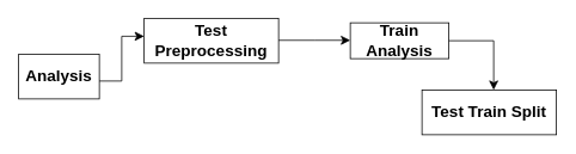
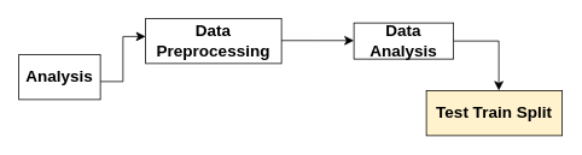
  <mxCell id="0" />
  <mxCell id="1" parent="0" />
  <mxCell id="2" value="&lt;h2&gt;&lt;b&gt;Analysis&lt;/b&gt;&lt;/h2&gt;" style="whiteSpace=wrap;html=1;align=center;" vertex="1" parent="1"><mxGeometry x="20" y="60" width="90" height="50" as="geometry" /></mxCell>
  <mxCell id="3" value="" style="edgeStyle=elbowEdgeStyle;elbow=horizontal;endArrow=classic;html=1;curved=0;rounded=0;endSize=8;startSize=8;" edge="1" parent="1"><mxGeometry width="50" height="50" relative="1" as="geometry"><mxPoint x="110" y="90" as="sourcePoint" /><mxPoint x="160" y="40" as="targetPoint" /></mxGeometry></mxCell>
- <mxCell id="4" value="&lt;h2&gt;Test Preprocessing&lt;/h2&gt;" style="text;align=center;html=1;verticalAlign=middle;whiteSpace=wrap;rounded=0;fillColor=default;fontStyle=0;strokeColor=default;" vertex="1" parent="1"><mxGeometry x="160" y="20" width="150" height="50" as="geometry" /></mxCell>
+ <mxCell id="4" value="&lt;h2&gt;Data Preprocessing&lt;/h2&gt;" style="text;align=center;html=1;verticalAlign=middle;whiteSpace=wrap;rounded=0;fillColor=default;fontStyle=0;strokeColor=default;" vertex="1" parent="1"><mxGeometry x="160" y="20" width="150" height="50" as="geometry" /></mxCell>
  <mxCell id="5" value="" style="edgeStyle=elbowEdgeStyle;elbow=horizontal;endArrow=classic;html=1;curved=0;rounded=0;endSize=8;startSize=8;" edge="1" parent="1"><mxGeometry width="50" height="50" relative="1" as="geometry"><mxPoint x="310" y="44.5" as="sourcePoint" /><mxPoint x="390" y="44.5" as="targetPoint" /></mxGeometry></mxCell>
- <mxCell id="6" value="&lt;h2&gt;Train Analysis&lt;/h2&gt;" style="text;strokeColor=default;align=center;fillColor=default;html=1;verticalAlign=middle;whiteSpace=wrap;rounded=0;" vertex="1" parent="1"><mxGeometry x="390" y="25" width="110" height="40" as="geometry" /></mxCell>
+ <mxCell id="6" value="&lt;h2&gt;Data Analysis&lt;/h2&gt;" style="text;strokeColor=default;align=center;fillColor=default;html=1;verticalAlign=middle;whiteSpace=wrap;rounded=0;" vertex="1" parent="1"><mxGeometry x="390" y="25" width="110" height="40" as="geometry" /></mxCell>
  <mxCell id="7" value="" style="edgeStyle=segmentEdgeStyle;endArrow=classic;html=1;curved=0;rounded=0;endSize=8;startSize=8;" edge="1" parent="1"><mxGeometry width="50" height="50" relative="1" as="geometry"><mxPoint x="500" y="45" as="sourcePoint" /><mxPoint x="550" y="100" as="targetPoint" /></mxGeometry></mxCell>
- <mxCell id="8" value="&lt;h2&gt;Test Train Split&lt;/h2&gt;" style="whiteSpace=wrap;html=1;" vertex="1" parent="1"><mxGeometry x="470" y="100" width="150" height="50" as="geometry" /></mxCell>
+ <mxCell id="8" value="&lt;h2&gt;Test Train Split&lt;/h2&gt;" style="whiteSpace=wrap;html=1;fillColor=#fff2cc;" vertex="1" parent="1"><mxGeometry x="470" y="100" width="150" height="50" as="geometry" /></mxCell>
